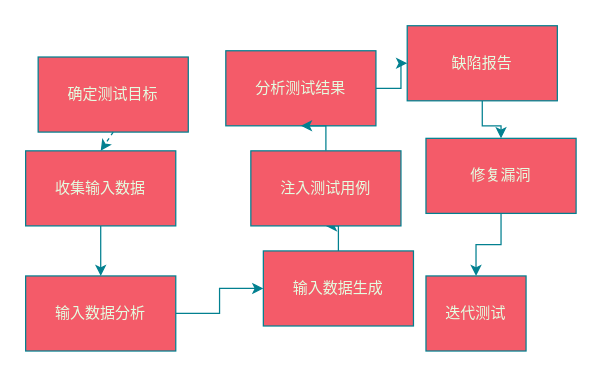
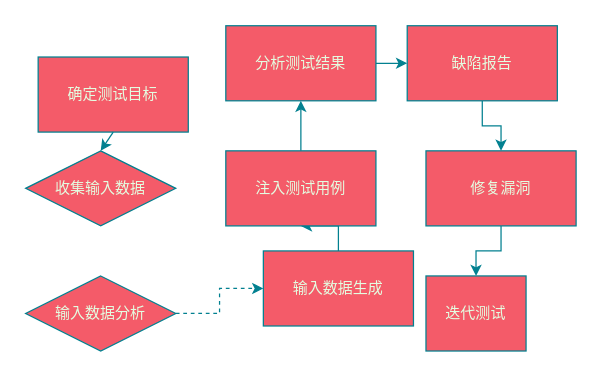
  <mxCell id="0" />
  <mxCell id="1" parent="0" />
  <mxCell id="2" value="确定测试目标" style="rounded=0;whiteSpace=wrap;html=1;strokeColor=#028090;fontColor=#E4FDE1;fillColor=#F45B69;" vertex="1" parent="1"><mxGeometry x="30" y="45" width="120" height="60" as="geometry" /></mxCell>
- <mxCell id="3" value="" style="edgeStyle=orthogonalEdgeStyle;rounded=0;orthogonalLoop=1;jettySize=auto;html=1;strokeColor=#028090;fontColor=#E4FDE1;fillColor=#F45B69;" edge="1" parent="1" source="4" target="9"><mxGeometry relative="1" as="geometry" /></mxCell>
- <mxCell id="4" value="收集输入数据" style="rounded=0;whiteSpace=wrap;html=1;strokeColor=#028090;fontColor=#E4FDE1;fillColor=#F45B69;" vertex="1" parent="1"><mxGeometry x="20" y="120" width="120" height="60" as="geometry" /></mxCell>
+ <mxCell id="4" value="收集输入数据" style="rhombus;whiteSpace=wrap;html=1;strokeColor=#028090;fontColor=#E4FDE1;fillColor=#F45B69;" vertex="1" parent="1"><mxGeometry x="20" y="120" width="120" height="60" as="geometry" /></mxCell>
  <mxCell id="5" value="迭代测试" style="rounded=0;whiteSpace=wrap;html=1;strokeColor=#028090;fontColor=#E4FDE1;fillColor=#F45B69;" vertex="1" parent="1"><mxGeometry x="340" y="220" width="80" height="60" as="geometry" /></mxCell>
  <mxCell id="6" value="" style="edgeStyle=orthogonalEdgeStyle;rounded=0;orthogonalLoop=1;jettySize=auto;html=1;strokeColor=#028090;fontColor=#E4FDE1;fillColor=#F45B69;" edge="1" parent="1" source="7" target="5"><mxGeometry relative="1" as="geometry" /></mxCell>
- <mxCell id="7" value="修复漏洞" style="rounded=0;whiteSpace=wrap;html=1;strokeColor=#028090;fontColor=#E4FDE1;fillColor=#F45B69;" vertex="1" parent="1"><mxGeometry x="340" y="110" width="120" height="60" as="geometry" /></mxCell>
- <mxCell id="8" value="" style="edgeStyle=orthogonalEdgeStyle;rounded=0;orthogonalLoop=1;jettySize=auto;html=1;strokeColor=#028090;fontColor=#E4FDE1;fillColor=#F45B69;" edge="1" parent="1" source="9" target="13"><mxGeometry relative="1" as="geometry" /></mxCell>
- <mxCell id="9" value="输入数据分析" style="rounded=0;whiteSpace=wrap;html=1;strokeColor=#028090;fontColor=#E4FDE1;fillColor=#F45B69;" vertex="1" parent="1"><mxGeometry x="20" y="220" width="120" height="60" as="geometry" /></mxCell>
+ <mxCell id="7" value="修复漏洞" style="rounded=0;whiteSpace=wrap;html=1;strokeColor=#028090;fontColor=#E4FDE1;fillColor=#F45B69;" vertex="1" parent="1"><mxGeometry x="340" y="120" width="120" height="60" as="geometry" /></mxCell>
+ <mxCell id="8" value="" style="edgeStyle=orthogonalEdgeStyle;rounded=0;orthogonalLoop=1;jettySize=auto;html=1;strokeColor=#028090;fontColor=#E4FDE1;fillColor=#F45B69;dashed=1;" edge="1" parent="1" source="9" target="13"><mxGeometry relative="1" as="geometry" /></mxCell>
+ <mxCell id="9" value="输入数据分析" style="rhombus;whiteSpace=wrap;html=1;strokeColor=#028090;fontColor=#E4FDE1;fillColor=#F45B69;" vertex="1" parent="1"><mxGeometry x="20" y="220" width="120" height="60" as="geometry" /></mxCell>
  <mxCell id="10" value="" style="edgeStyle=orthogonalEdgeStyle;rounded=0;orthogonalLoop=1;jettySize=auto;html=1;strokeColor=#028090;fontColor=#E4FDE1;fillColor=#F45B69;" edge="1" parent="1" source="11" target="17"><mxGeometry relative="1" as="geometry" /></mxCell>
- <mxCell id="11" value="分析测试结果" style="rounded=0;whiteSpace=wrap;html=1;strokeColor=#028090;fontColor=#E4FDE1;fillColor=#F45B69;" vertex="1" parent="1"><mxGeometry x="180" y="40" width="120" height="60" as="geometry" /></mxCell>
+ <mxCell id="11" value="分析测试结果" style="rounded=0;whiteSpace=wrap;html=1;strokeColor=#028090;fontColor=#E4FDE1;fillColor=#F45B69;" vertex="1" parent="1"><mxGeometry x="180" y="20" width="120" height="60" as="geometry" /></mxCell>
  <mxCell id="12" value="" style="edgeStyle=orthogonalEdgeStyle;rounded=0;orthogonalLoop=1;jettySize=auto;html=1;strokeColor=#028090;fontColor=#E4FDE1;fillColor=#F45B69;" edge="1" parent="1" source="13" target="15"><mxGeometry relative="1" as="geometry" /></mxCell>
  <mxCell id="13" value="输入数据生成" style="rounded=0;whiteSpace=wrap;html=1;strokeColor=#028090;fontColor=#E4FDE1;fillColor=#F45B69;" vertex="1" parent="1"><mxGeometry x="210" y="200" width="120" height="60" as="geometry" /></mxCell>
  <mxCell id="14" value="" style="edgeStyle=orthogonalEdgeStyle;rounded=0;orthogonalLoop=1;jettySize=auto;html=1;strokeColor=#028090;fontColor=#E4FDE1;fillColor=#F45B69;" edge="1" parent="1" source="15" target="11"><mxGeometry relative="1" as="geometry" /></mxCell>
- <mxCell id="15" value="注入测试用例" style="rounded=0;whiteSpace=wrap;html=1;strokeColor=#028090;fontColor=#E4FDE1;fillColor=#F45B69;" vertex="1" parent="1"><mxGeometry x="200" y="120" width="120" height="60" as="geometry" /></mxCell>
+ <mxCell id="15" value="注入测试用例" style="rounded=0;whiteSpace=wrap;html=1;strokeColor=#028090;fontColor=#E4FDE1;fillColor=#F45B69;" vertex="1" parent="1"><mxGeometry x="180" y="120" width="120" height="60" as="geometry" /></mxCell>
  <mxCell id="16" value="" style="edgeStyle=orthogonalEdgeStyle;rounded=0;orthogonalLoop=1;jettySize=auto;html=1;strokeColor=#028090;fontColor=#E4FDE1;fillColor=#F45B69;" edge="1" parent="1" source="17" target="7"><mxGeometry relative="1" as="geometry" /></mxCell>
  <mxCell id="17" value="缺陷报告" style="rounded=0;whiteSpace=wrap;html=1;strokeColor=#028090;fontColor=#E4FDE1;fillColor=#F45B69;" vertex="1" parent="1"><mxGeometry x="325" y="20" width="120" height="60" as="geometry" /></mxCell>
- <mxCell id="18" value="" style="endArrow=classic;html=1;rounded=0;strokeColor=#028090;fontColor=#E4FDE1;fillColor=#F45B69;exitX=0.5;exitY=1;exitDx=0;exitDy=0;entryX=0.5;entryY=0;entryDx=0;entryDy=0;dashed=1;" edge="1" parent="1" source="2" target="4"><mxGeometry width="50" height="50" relative="1" as="geometry"><mxPoint x="280" y="310" as="sourcePoint" /><mxPoint x="330" y="260" as="targetPoint" /></mxGeometry></mxCell>
+ <mxCell id="18" value="" style="endArrow=classic;html=1;rounded=0;strokeColor=#028090;fontColor=#E4FDE1;fillColor=#F45B69;exitX=0.5;exitY=1;exitDx=0;exitDy=0;entryX=0.5;entryY=0;entryDx=0;entryDy=0;" edge="1" parent="1" source="2" target="4"><mxGeometry width="50" height="50" relative="1" as="geometry"><mxPoint x="280" y="310" as="sourcePoint" /><mxPoint x="330" y="260" as="targetPoint" /></mxGeometry></mxCell>
